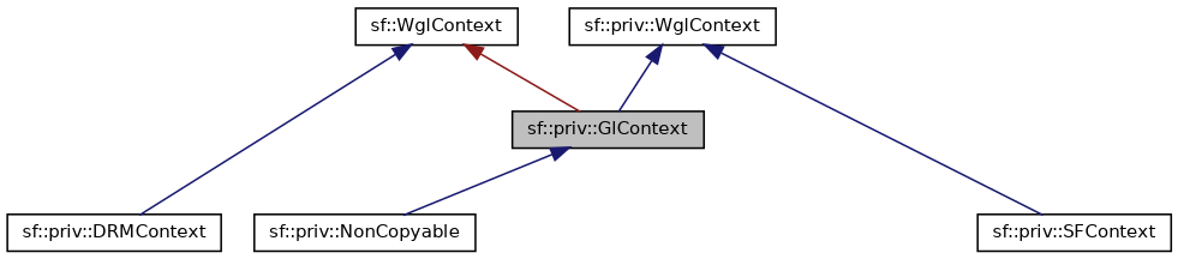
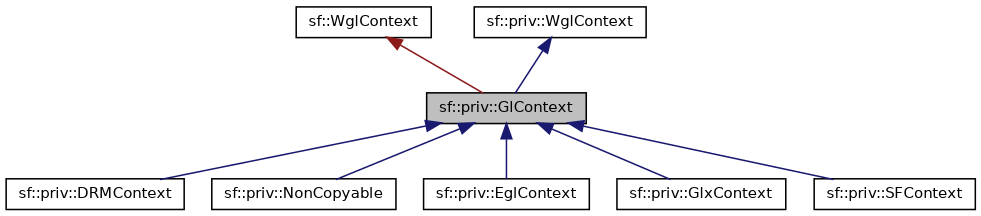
  digraph {
    rankdir=TB
    node [color=black fillcolor=white fontname=Helvetica fontsize=10 shape=record style=filled]
    edge [color=midnightblue dir=back fontname=Helvetica fontsize=10 labelfontname=Helvetica labelfontsize=10 style=solid]
    n1 [fillcolor=grey75 fontcolor=black height=0.2 label="sf::priv::GlContext" width=0.4]
    n2 [height=0.2 label="sf::priv::DRMContext" width=0.4]
    n3 [height=0.2 label="sf::priv::NonCopyable" width=0.4]
+   n4 [height=0.2 label="sf::priv::EglContext" width=0.4]
+   n5 [height=0.2 label="sf::priv::GlxContext" width=0.4]
    n6 [height=0.2 label="sf::priv::SFContext" width=0.4]
    n7 [height=0.2 label="sf::priv::WglContext" width=0.4]
    n8 [height=0.2 label="sf::WglContext" width=0.4]
-   n8 -> n2
+   n1 -> n2
    n1 -> n3
-   n7 -> n6
+   n1 -> n4
+   n1 -> n5
+   n1 -> n6
    n7 -> n1
    n8 -> n1 [color=firebrick4]
  }
